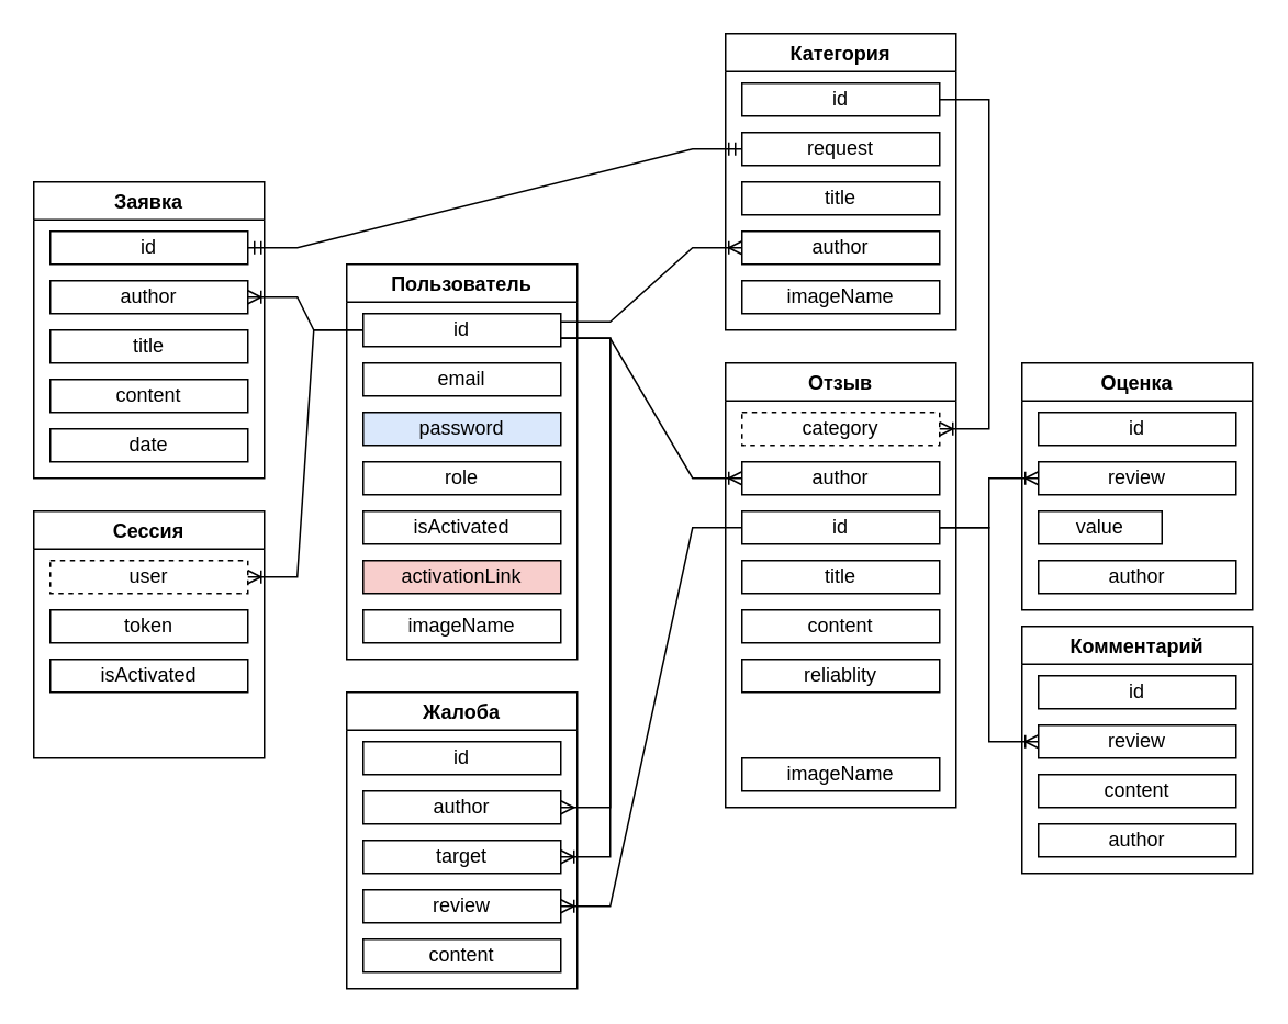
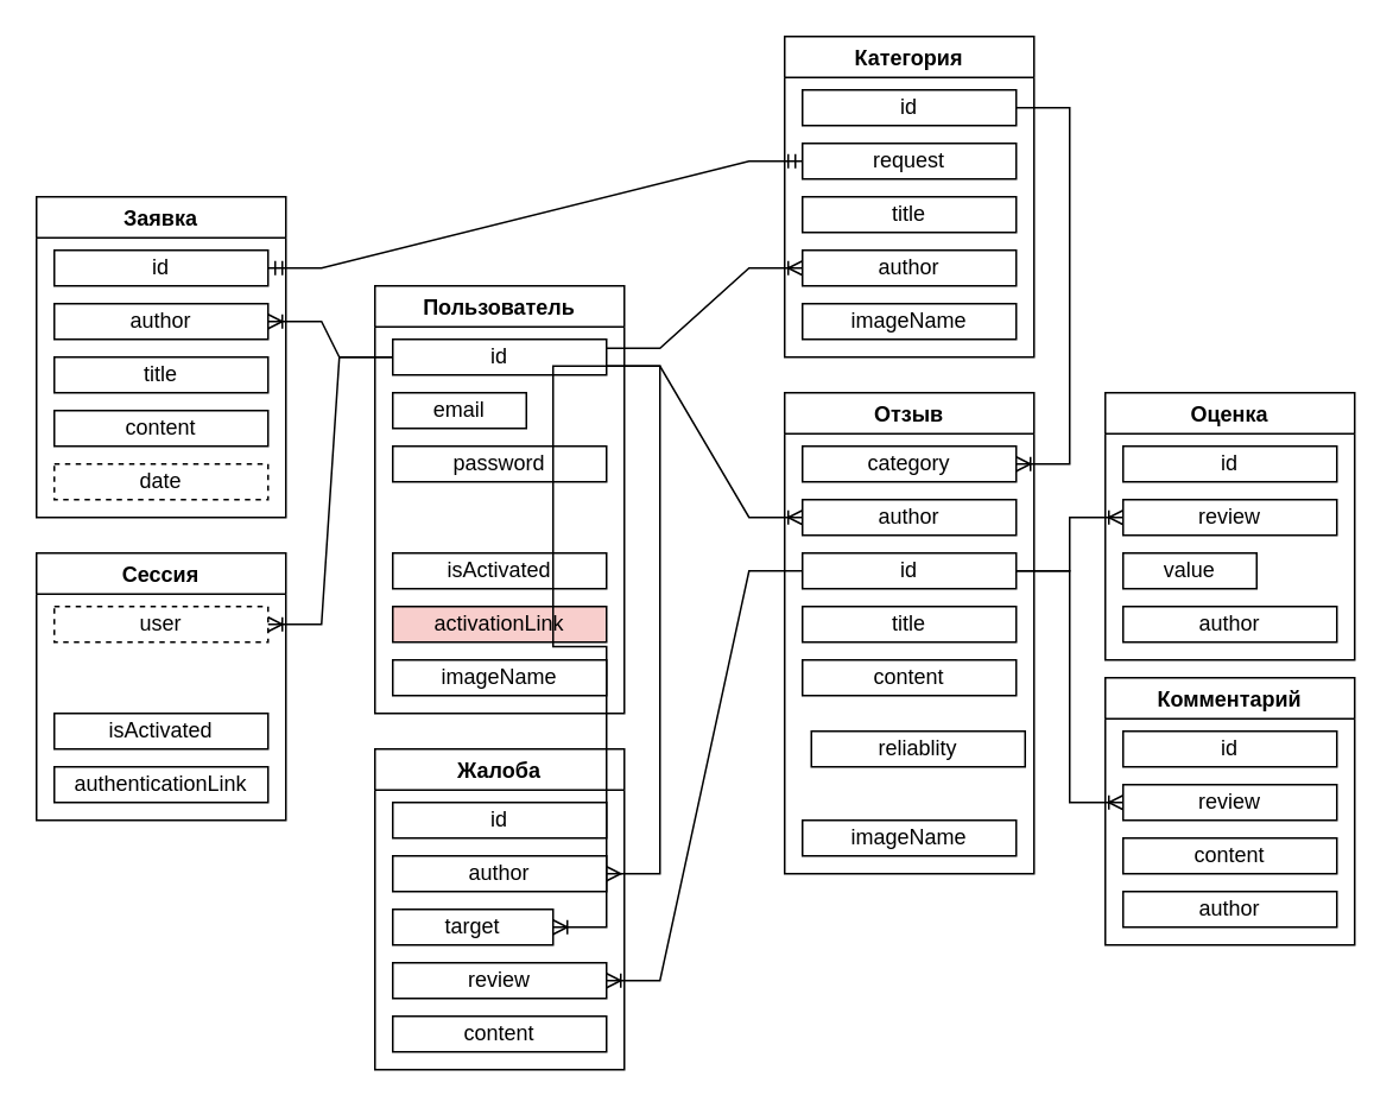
  <mxCell id="0" />
  <mxCell id="1" parent="0" />
  <mxCell id="2" value="Сессия" style="swimlane;" parent="1" vertex="1"><mxGeometry x="20" y="310" width="140" height="150" as="geometry"><mxRectangle x="480" y="90" width="90" height="23" as="alternateBounds" /></mxGeometry></mxCell>
  <mxCell id="3" value="user" style="rounded=0;whiteSpace=wrap;html=1;dashed=1;" parent="2" vertex="1"><mxGeometry x="10" y="30" width="120" height="20" as="geometry" /></mxCell>
- <mxCell id="4" value="token" style="rounded=0;whiteSpace=wrap;html=1;" parent="2" vertex="1"><mxGeometry x="10" y="60" width="120" height="20" as="geometry" /></mxCell>
  <mxCell id="5" value="isActivated" style="rounded=0;whiteSpace=wrap;html=1;" parent="2" vertex="1"><mxGeometry x="10" y="90" width="120" height="20" as="geometry" /></mxCell>
+ <mxCell id="6" value="authenticationLink" style="rounded=0;whiteSpace=wrap;html=1;" parent="2" vertex="1"><mxGeometry x="10" y="120" width="120" height="20" as="geometry" /></mxCell>
  <mxCell id="7" value="Пользователь" style="swimlane;" parent="1" vertex="1"><mxGeometry x="210" y="160" width="140" height="240" as="geometry"><mxRectangle x="480" y="90" width="90" height="23" as="alternateBounds" /></mxGeometry></mxCell>
  <mxCell id="8" value="id" style="rounded=0;whiteSpace=wrap;html=1;" parent="7" vertex="1"><mxGeometry x="10" y="30" width="120" height="20" as="geometry" /></mxCell>
- <mxCell id="9" value="email" style="rounded=0;whiteSpace=wrap;html=1;" parent="7" vertex="1"><mxGeometry x="10" y="60" width="120" height="20" as="geometry" /></mxCell>
- <mxCell id="10" value="password" style="rounded=0;whiteSpace=wrap;html=1;fillColor=#dae8fc;" parent="7" vertex="1"><mxGeometry x="10" y="90" width="120" height="20" as="geometry" /></mxCell>
+ <mxCell id="9" value="email" style="rounded=0;whiteSpace=wrap;html=1;" parent="7" vertex="1"><mxGeometry x="10" y="60" width="75" height="20" as="geometry" /></mxCell>
+ <mxCell id="10" value="password" style="rounded=0;whiteSpace=wrap;html=1;" parent="7" vertex="1"><mxGeometry x="10" y="90" width="120" height="20" as="geometry" /></mxCell>
  <mxCell id="11" value="isActivated" style="rounded=0;whiteSpace=wrap;html=1;" parent="7" vertex="1"><mxGeometry x="10" y="150" width="120" height="20" as="geometry" /></mxCell>
  <mxCell id="12" value="activationLink" style="rounded=0;whiteSpace=wrap;html=1;fillColor=#f8cecc;" parent="7" vertex="1"><mxGeometry x="10" y="180" width="120" height="20" as="geometry" /></mxCell>
- <mxCell id="13" value="role" style="rounded=0;whiteSpace=wrap;html=1;" parent="7" vertex="1"><mxGeometry x="10" y="120" width="120" height="20" as="geometry" /></mxCell>
  <mxCell id="14" value="imageName" style="rounded=0;whiteSpace=wrap;html=1;" parent="7" vertex="1"><mxGeometry x="10" y="210" width="120" height="20" as="geometry" /></mxCell>
  <mxCell id="15" value="" style="edgeStyle=entityRelationEdgeStyle;fontSize=12;html=1;endArrow=ERoneToMany;rounded=0;exitX=0;exitY=0.5;exitDx=0;exitDy=0;entryX=1;entryY=0.5;entryDx=0;entryDy=0;" parent="1" source="8" target="3" edge="1"><mxGeometry width="100" height="100" relative="1" as="geometry"><mxPoint x="160" y="420" as="sourcePoint" /><mxPoint x="260" y="320" as="targetPoint" /></mxGeometry></mxCell>
  <mxCell id="16" value="Отзыв" style="swimlane;" parent="1" vertex="1"><mxGeometry x="440" y="220" width="140" height="270" as="geometry"><mxRectangle x="480" y="90" width="90" height="23" as="alternateBounds" /></mxGeometry></mxCell>
  <mxCell id="17" value="author" style="rounded=0;whiteSpace=wrap;html=1;" parent="16" vertex="1"><mxGeometry x="10" y="60" width="120" height="20" as="geometry" /></mxCell>
  <mxCell id="18" value="title" style="rounded=0;whiteSpace=wrap;html=1;" parent="16" vertex="1"><mxGeometry x="10" y="120" width="120" height="20" as="geometry" /></mxCell>
  <mxCell id="19" value="content" style="rounded=0;whiteSpace=wrap;html=1;" parent="16" vertex="1"><mxGeometry x="10" y="150" width="120" height="20" as="geometry" /></mxCell>
  <mxCell id="20" value="id" style="rounded=0;whiteSpace=wrap;html=1;" parent="16" vertex="1"><mxGeometry x="10" y="90" width="120" height="20" as="geometry" /></mxCell>
- <mxCell id="21" value="category" style="rounded=0;whiteSpace=wrap;html=1;dashed=1;" parent="16" vertex="1"><mxGeometry x="10" y="30" width="120" height="20" as="geometry" /></mxCell>
- <mxCell id="22" value="reliablity" style="rounded=0;whiteSpace=wrap;html=1;" parent="16" vertex="1"><mxGeometry x="10" y="180" width="120" height="20" as="geometry" /></mxCell>
+ <mxCell id="21" value="category" style="rounded=0;whiteSpace=wrap;html=1;" parent="16" vertex="1"><mxGeometry x="10" y="30" width="120" height="20" as="geometry" /></mxCell>
+ <mxCell id="22" value="reliablity" style="rounded=0;whiteSpace=wrap;html=1;" parent="16" vertex="1"><mxGeometry x="15" y="190" width="120" height="20" as="geometry" /></mxCell>
  <mxCell id="23" value="imageName" style="rounded=0;whiteSpace=wrap;html=1;" parent="16" vertex="1"><mxGeometry x="10" y="240" width="120" height="20" as="geometry" /></mxCell>
  <mxCell id="24" value="" style="edgeStyle=entityRelationEdgeStyle;fontSize=12;html=1;endArrow=ERoneToMany;rounded=0;exitX=1;exitY=0.75;exitDx=0;exitDy=0;entryX=0;entryY=0.5;entryDx=0;entryDy=0;" parent="1" source="8" target="17" edge="1"><mxGeometry width="100" height="100" relative="1" as="geometry"><mxPoint x="210" y="320" as="sourcePoint" /><mxPoint x="190" y="340" as="targetPoint" /></mxGeometry></mxCell>
  <mxCell id="25" value="Оценка" style="swimlane;" parent="1" vertex="1"><mxGeometry x="620" y="220" width="140" height="150" as="geometry"><mxRectangle x="480" y="90" width="90" height="23" as="alternateBounds" /></mxGeometry></mxCell>
  <mxCell id="26" value="id" style="rounded=0;whiteSpace=wrap;html=1;" parent="25" vertex="1"><mxGeometry x="10" y="30" width="120" height="20" as="geometry" /></mxCell>
  <mxCell id="27" value="review" style="rounded=0;whiteSpace=wrap;html=1;" parent="25" vertex="1"><mxGeometry x="10" y="60" width="120" height="20" as="geometry" /></mxCell>
  <mxCell id="28" value="author" style="rounded=0;whiteSpace=wrap;html=1;" parent="25" vertex="1"><mxGeometry x="10" y="120" width="120" height="20" as="geometry" /></mxCell>
  <mxCell id="29" value="value" style="rounded=0;whiteSpace=wrap;html=1;" parent="25" vertex="1"><mxGeometry x="10" y="90" width="75" height="20" as="geometry" /></mxCell>
  <mxCell id="30" value="" style="edgeStyle=entityRelationEdgeStyle;fontSize=12;html=1;endArrow=ERoneToMany;rounded=0;exitX=1;exitY=0.5;exitDx=0;exitDy=0;entryX=0;entryY=0.5;entryDx=0;entryDy=0;" parent="1" source="20" target="27" edge="1"><mxGeometry width="100" height="100" relative="1" as="geometry"><mxPoint x="720" y="420" as="sourcePoint" /><mxPoint x="840" y="400" as="targetPoint" /></mxGeometry></mxCell>
  <mxCell id="31" value="Комментарий" style="swimlane;" parent="1" vertex="1"><mxGeometry x="620" y="380" width="140" height="150" as="geometry"><mxRectangle x="480" y="90" width="90" height="23" as="alternateBounds" /></mxGeometry></mxCell>
  <mxCell id="32" value="id" style="rounded=0;whiteSpace=wrap;html=1;" parent="31" vertex="1"><mxGeometry x="10" y="30" width="120" height="20" as="geometry" /></mxCell>
  <mxCell id="33" value="review" style="rounded=0;whiteSpace=wrap;html=1;" parent="31" vertex="1"><mxGeometry x="10" y="60" width="120" height="20" as="geometry" /></mxCell>
  <mxCell id="34" value="author" style="rounded=0;whiteSpace=wrap;html=1;" parent="31" vertex="1"><mxGeometry x="10" y="120" width="120" height="20" as="geometry" /></mxCell>
  <mxCell id="35" value="content" style="rounded=0;whiteSpace=wrap;html=1;" parent="31" vertex="1"><mxGeometry x="10" y="90" width="120" height="20" as="geometry" /></mxCell>
  <mxCell id="36" value="" style="edgeStyle=entityRelationEdgeStyle;fontSize=12;html=1;endArrow=ERoneToMany;rounded=0;exitX=1;exitY=0.5;exitDx=0;exitDy=0;entryX=0;entryY=0.5;entryDx=0;entryDy=0;" parent="1" source="20" target="33" edge="1"><mxGeometry width="100" height="100" relative="1" as="geometry"><mxPoint x="570" y="270" as="sourcePoint" /><mxPoint x="680" y="210" as="targetPoint" /></mxGeometry></mxCell>
  <mxCell id="37" value="Заявка" style="swimlane;" parent="1" vertex="1"><mxGeometry x="20" y="110" width="140" height="180" as="geometry"><mxRectangle x="480" y="90" width="90" height="23" as="alternateBounds" /></mxGeometry></mxCell>
  <mxCell id="38" value="id" style="rounded=0;whiteSpace=wrap;html=1;" parent="37" vertex="1"><mxGeometry x="10" y="30" width="120" height="20" as="geometry" /></mxCell>
  <mxCell id="39" value="author" style="rounded=0;whiteSpace=wrap;html=1;" parent="37" vertex="1"><mxGeometry x="10" y="60" width="120" height="20" as="geometry" /></mxCell>
  <mxCell id="40" value="title" style="rounded=0;whiteSpace=wrap;html=1;" parent="37" vertex="1"><mxGeometry x="10" y="90" width="120" height="20" as="geometry" /></mxCell>
  <mxCell id="41" value="content" style="rounded=0;whiteSpace=wrap;html=1;" parent="37" vertex="1"><mxGeometry x="10" y="120" width="120" height="20" as="geometry" /></mxCell>
- <mxCell id="42" value="date" style="rounded=0;whiteSpace=wrap;html=1;" parent="37" vertex="1"><mxGeometry x="10" y="150" width="120" height="20" as="geometry" /></mxCell>
+ <mxCell id="42" value="date" style="rounded=0;whiteSpace=wrap;html=1;dashed=1;" parent="37" vertex="1"><mxGeometry x="10" y="150" width="120" height="20" as="geometry" /></mxCell>
  <mxCell id="43" value="" style="edgeStyle=entityRelationEdgeStyle;fontSize=12;html=1;endArrow=ERoneToMany;rounded=0;entryX=1;entryY=0.5;entryDx=0;entryDy=0;exitX=0;exitY=0.5;exitDx=0;exitDy=0;" parent="1" source="8" target="39" edge="1"><mxGeometry width="100" height="100" relative="1" as="geometry"><mxPoint x="200" y="590" as="sourcePoint" /><mxPoint x="310" y="610" as="targetPoint" /></mxGeometry></mxCell>
  <mxCell id="44" value="Жалоба" style="swimlane;" parent="1" vertex="1"><mxGeometry x="210" y="420" width="140" height="180" as="geometry"><mxRectangle x="480" y="90" width="90" height="23" as="alternateBounds" /></mxGeometry></mxCell>
  <mxCell id="45" value="id" style="rounded=0;whiteSpace=wrap;html=1;" parent="44" vertex="1"><mxGeometry x="10" y="30" width="120" height="20" as="geometry" /></mxCell>
  <mxCell id="46" value="author" style="rounded=0;whiteSpace=wrap;html=1;" parent="44" vertex="1"><mxGeometry x="10" y="60" width="120" height="20" as="geometry" /></mxCell>
- <mxCell id="47" value="target" style="rounded=0;whiteSpace=wrap;html=1;" parent="44" vertex="1"><mxGeometry x="10" y="90" width="120" height="20" as="geometry" /></mxCell>
+ <mxCell id="47" value="target" style="rounded=0;whiteSpace=wrap;html=1;" parent="44" vertex="1"><mxGeometry x="10" y="90" width="90" height="20" as="geometry" /></mxCell>
  <mxCell id="48" value="review" style="rounded=0;whiteSpace=wrap;html=1;" parent="44" vertex="1"><mxGeometry x="10" y="120" width="120" height="20" as="geometry" /></mxCell>
  <mxCell id="49" value="content" style="rounded=0;whiteSpace=wrap;html=1;" parent="44" vertex="1"><mxGeometry x="10" y="150" width="120" height="20" as="geometry" /></mxCell>
  <mxCell id="50" value="" style="edgeStyle=entityRelationEdgeStyle;fontSize=12;html=1;endArrow=ERoneToMany;rounded=0;exitX=0;exitY=0.5;exitDx=0;exitDy=0;entryX=1;entryY=0.5;entryDx=0;entryDy=0;" parent="1" source="20" target="48" edge="1"><mxGeometry width="100" height="100" relative="1" as="geometry"><mxPoint x="80" y="610" as="sourcePoint" /><mxPoint x="50" y="460" as="targetPoint" /></mxGeometry></mxCell>
  <mxCell id="51" value="" style="edgeStyle=entityRelationEdgeStyle;fontSize=12;html=1;endArrow=ERmany;rounded=0;entryX=1;entryY=0.5;entryDx=0;entryDy=0;exitX=1;exitY=0.75;exitDx=0;exitDy=0;" parent="1" source="8" target="46" edge="1"><mxGeometry width="100" height="100" relative="1" as="geometry"><mxPoint x="200" y="740" as="sourcePoint" /><mxPoint x="50" y="640" as="targetPoint" /></mxGeometry></mxCell>
  <mxCell id="52" value="" style="edgeStyle=entityRelationEdgeStyle;fontSize=12;html=1;endArrow=ERoneToMany;rounded=0;exitX=1;exitY=0.75;exitDx=0;exitDy=0;entryX=1;entryY=0.5;entryDx=0;entryDy=0;" parent="1" source="8" target="47" edge="1"><mxGeometry width="100" height="100" relative="1" as="geometry"><mxPoint x="240" y="800" as="sourcePoint" /><mxPoint x="340" y="700" as="targetPoint" /></mxGeometry></mxCell>
  <mxCell id="53" value="Категория" style="swimlane;" parent="1" vertex="1"><mxGeometry x="440" y="20" width="140" height="180" as="geometry"><mxRectangle x="480" y="90" width="90" height="23" as="alternateBounds" /></mxGeometry></mxCell>
  <mxCell id="54" value="id" style="rounded=0;whiteSpace=wrap;html=1;" parent="53" vertex="1"><mxGeometry x="10" y="30" width="120" height="20" as="geometry" /></mxCell>
  <mxCell id="55" value="author" style="rounded=0;whiteSpace=wrap;html=1;" parent="53" vertex="1"><mxGeometry x="10" y="120" width="120" height="20" as="geometry" /></mxCell>
  <mxCell id="56" value="title" style="rounded=0;whiteSpace=wrap;html=1;" parent="53" vertex="1"><mxGeometry x="10" y="90" width="120" height="20" as="geometry" /></mxCell>
  <mxCell id="57" value="request" style="rounded=0;whiteSpace=wrap;html=1;" parent="53" vertex="1"><mxGeometry x="10" y="60" width="120" height="20" as="geometry" /></mxCell>
  <mxCell id="58" value="imageName" style="rounded=0;whiteSpace=wrap;html=1;" parent="53" vertex="1"><mxGeometry x="10" y="150" width="120" height="20" as="geometry" /></mxCell>
  <mxCell id="59" value="" style="edgeStyle=entityRelationEdgeStyle;fontSize=12;html=1;endArrow=ERoneToMany;rounded=0;exitX=1;exitY=0.5;exitDx=0;exitDy=0;entryX=1;entryY=0.5;entryDx=0;entryDy=0;" parent="1" source="54" target="21" edge="1"><mxGeometry width="100" height="100" relative="1" as="geometry"><mxPoint x="410" y="260" as="sourcePoint" /><mxPoint x="510" y="160" as="targetPoint" /></mxGeometry></mxCell>
  <mxCell id="60" value="" style="edgeStyle=entityRelationEdgeStyle;fontSize=12;html=1;endArrow=ERoneToMany;startArrow=none;rounded=0;entryX=0;entryY=0.5;entryDx=0;entryDy=0;exitX=1;exitY=0.25;exitDx=0;exitDy=0;endFill=0;startFill=0;" parent="1" source="8" target="55" edge="1"><mxGeometry width="100" height="100" relative="1" as="geometry"><mxPoint x="260" y="110" as="sourcePoint" /><mxPoint x="360" y="10" as="targetPoint" /></mxGeometry></mxCell>
  <mxCell id="61" value="" style="edgeStyle=entityRelationEdgeStyle;fontSize=12;html=1;endArrow=ERmandOne;startArrow=ERmandOne;rounded=0;exitX=1;exitY=0.5;exitDx=0;exitDy=0;entryX=0;entryY=0.5;entryDx=0;entryDy=0;" parent="1" source="38" target="57" edge="1"><mxGeometry width="100" height="100" relative="1" as="geometry"><mxPoint x="350" y="235" as="sourcePoint" /><mxPoint x="220" y="150" as="targetPoint" /></mxGeometry></mxCell>
